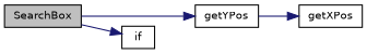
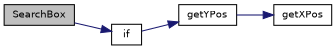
  digraph {
    rankdir=LR
    node [color=black fillcolor=white fontname=Helvetica fontsize=10 shape=record style=filled]
    edge [color=midnightblue fontname=Helvetica fontsize=10 labelfontname=Helvetica labelfontsize=10 style=solid]
    n1 [fillcolor=grey75 fontcolor=black height=0.2 label=SearchBox width=0.4]
    n2 [height=0.2 label=getYPos width=0.4]
    n3 [height=0.2 label=if width=0.4]
    n4 [height=0.2 label=getXPos width=0.4]
-   n1 -> n2
+   n3 -> n2
    n1 -> n3
    n2 -> n4
  }
